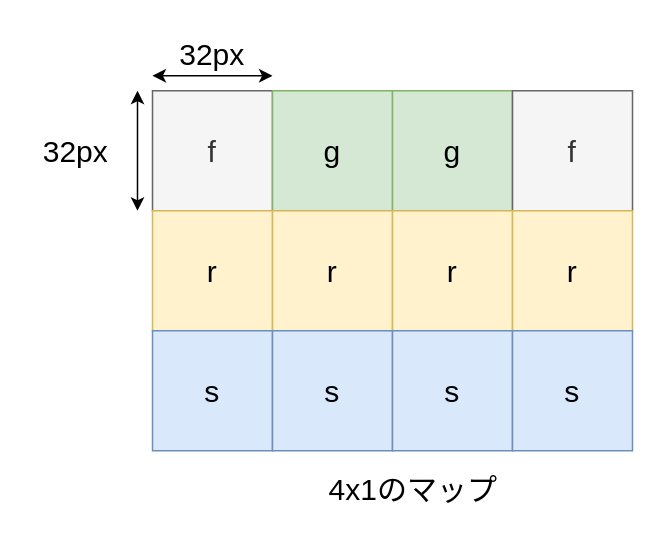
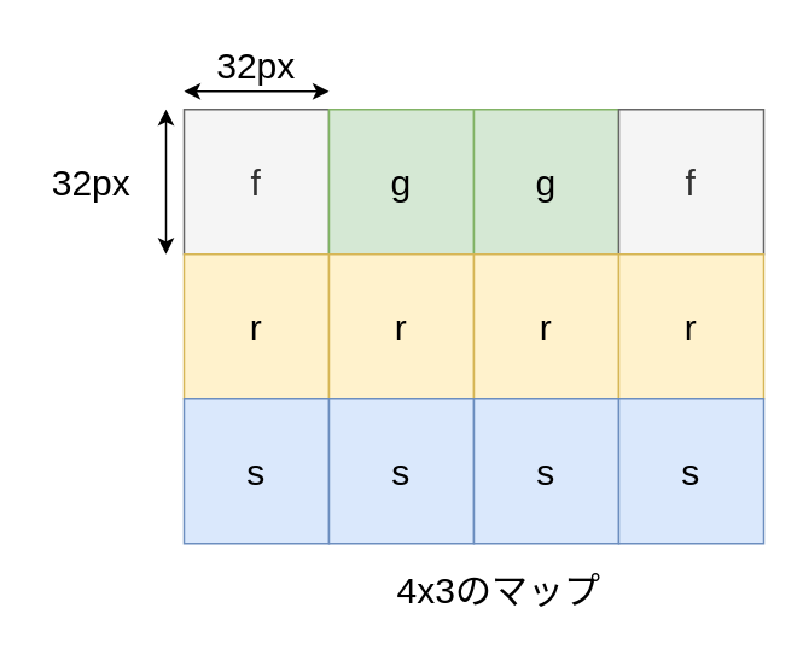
  <mxCell id="0" />
  <mxCell id="1" parent="0" />
  <mxCell id="2" value="f" style="rounded=0;whiteSpace=wrap;html=1;fillColor=#f5f5f5;fontColor=#333333;strokeColor=#666666;fontSize=20;" vertex="1" parent="1"><mxGeometry x="101" y="60" width="80" height="80" as="geometry" /></mxCell>
  <mxCell id="3" value="g" style="rounded=0;whiteSpace=wrap;html=1;fillColor=#d5e8d4;strokeColor=#82b366;fontSize=20;" vertex="1" parent="1"><mxGeometry x="181" y="60" width="80" height="80" as="geometry" /></mxCell>
  <mxCell id="4" value="g" style="rounded=0;whiteSpace=wrap;html=1;fillColor=#d5e8d4;strokeColor=#82b366;fontSize=20;" vertex="1" parent="1"><mxGeometry x="261" y="60" width="80" height="80" as="geometry" /></mxCell>
  <mxCell id="5" value="f" style="rounded=0;whiteSpace=wrap;html=1;fillColor=#f5f5f5;fontColor=#333333;strokeColor=#666666;fontSize=20;" vertex="1" parent="1"><mxGeometry x="341" y="60" width="80" height="80" as="geometry" /></mxCell>
  <mxCell id="6" value="r" style="rounded=0;whiteSpace=wrap;html=1;fillColor=#fff2cc;strokeColor=#d6b656;fontSize=20;" vertex="1" parent="1"><mxGeometry x="101" y="140" width="80" height="80" as="geometry" /></mxCell>
  <mxCell id="7" value="r" style="rounded=0;whiteSpace=wrap;html=1;fillColor=#fff2cc;strokeColor=#d6b656;fontSize=20;" vertex="1" parent="1"><mxGeometry x="181" y="140" width="80" height="80" as="geometry" /></mxCell>
  <mxCell id="8" value="r" style="rounded=0;whiteSpace=wrap;html=1;fillColor=#fff2cc;strokeColor=#d6b656;fontSize=20;" vertex="1" parent="1"><mxGeometry x="261" y="140" width="80" height="80" as="geometry" /></mxCell>
  <mxCell id="9" value="r" style="rounded=0;whiteSpace=wrap;html=1;fillColor=#fff2cc;strokeColor=#d6b656;fontSize=20;" vertex="1" parent="1"><mxGeometry x="341" y="140" width="80" height="80" as="geometry" /></mxCell>
  <mxCell id="10" value="s" style="rounded=0;whiteSpace=wrap;html=1;fillColor=#dae8fc;strokeColor=#6c8ebf;fontSize=20;" vertex="1" parent="1"><mxGeometry x="101" y="220" width="80" height="80" as="geometry" /></mxCell>
  <mxCell id="11" value="s" style="rounded=0;whiteSpace=wrap;html=1;fillColor=#dae8fc;strokeColor=#6c8ebf;fontSize=20;" vertex="1" parent="1"><mxGeometry x="181" y="220" width="80" height="80" as="geometry" /></mxCell>
  <mxCell id="12" value="s" style="rounded=0;whiteSpace=wrap;html=1;fillColor=#dae8fc;strokeColor=#6c8ebf;fontSize=20;" vertex="1" parent="1"><mxGeometry x="261" y="220" width="80" height="80" as="geometry" /></mxCell>
  <mxCell id="13" value="s" style="rounded=0;whiteSpace=wrap;html=1;fillColor=#dae8fc;strokeColor=#6c8ebf;fontSize=20;" vertex="1" parent="1"><mxGeometry x="341" y="220" width="80" height="80" as="geometry" /></mxCell>
- <mxCell id="14" value="4x1のマップ" style="text;html=1;strokeColor=none;fillColor=none;align=center;verticalAlign=middle;whiteSpace=wrap;rounded=0;fontSize=20;" vertex="1" parent="1"><mxGeometry x="195" y="310" width="160" height="30" as="geometry" /></mxCell>
+ <mxCell id="14" value="4x3のマップ" style="text;html=1;strokeColor=none;fillColor=none;align=center;verticalAlign=middle;whiteSpace=wrap;rounded=0;fontSize=20;" vertex="1" parent="1"><mxGeometry x="195" y="310" width="160" height="30" as="geometry" /></mxCell>
  <mxCell id="15" value="32px" style="text;html=1;strokeColor=none;fillColor=none;align=center;verticalAlign=middle;whiteSpace=wrap;rounded=0;fontSize=20;" vertex="1" parent="1"><mxGeometry x="20" y="85" width="60" height="30" as="geometry" /></mxCell>
  <mxCell id="16" value="32px" style="text;html=1;strokeColor=none;fillColor=none;align=center;verticalAlign=middle;whiteSpace=wrap;rounded=0;fontSize=20;" vertex="1" parent="1"><mxGeometry x="111" y="20" width="60" height="30" as="geometry" /></mxCell>
  <mxCell id="17" value="" style="endArrow=classic;startArrow=classic;html=1;rounded=0;fontSize=20;" edge="1" parent="1"><mxGeometry width="50" height="50" relative="1" as="geometry"><mxPoint x="101" y="50" as="sourcePoint" /><mxPoint x="181" y="50" as="targetPoint" /></mxGeometry></mxCell>
  <mxCell id="18" value="" style="endArrow=classic;startArrow=classic;html=1;rounded=0;fontSize=20;" edge="1" parent="1"><mxGeometry width="50" height="50" relative="1" as="geometry"><mxPoint x="91" y="140" as="sourcePoint" /><mxPoint x="91" y="60" as="targetPoint" /></mxGeometry></mxCell>
